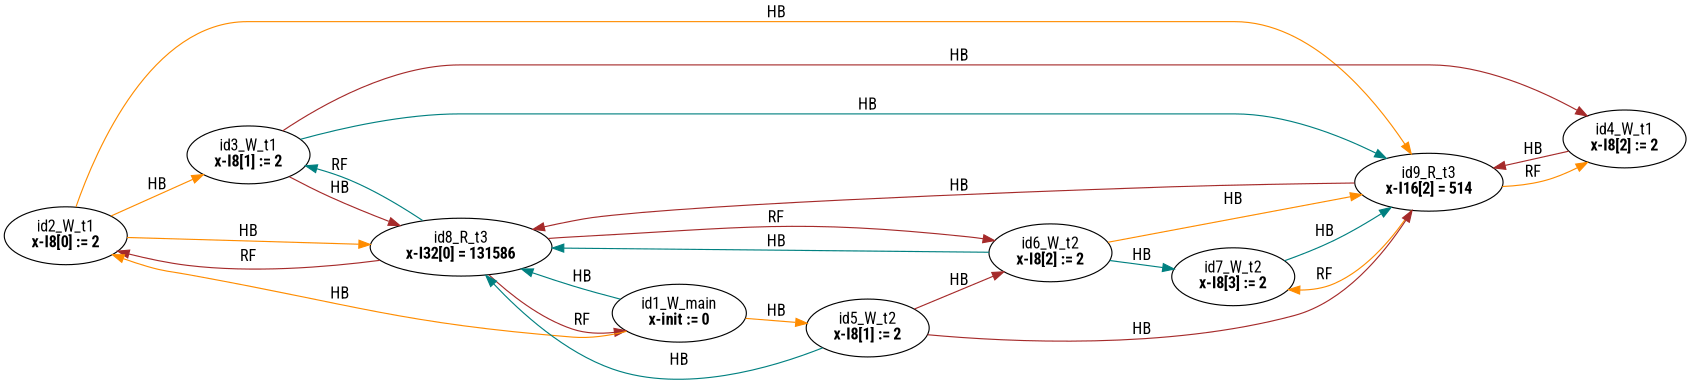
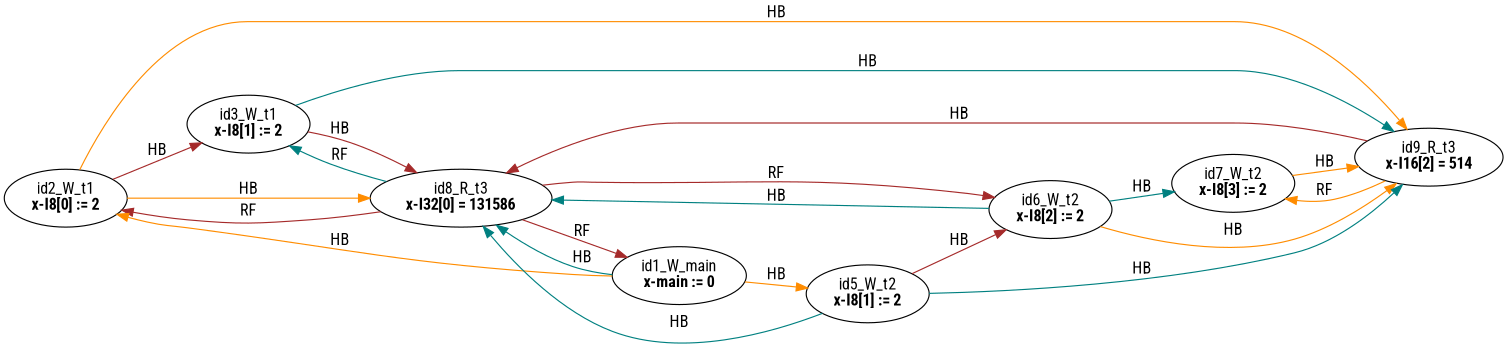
  digraph {
    fontname="Roboto Condensed"
    rankdir=LR
    splines=true
    node [fontname="Roboto Condensed"]
    edge [color=brown fontname="Roboto Condensed"]
    n1 [label=<id2_W_t1<br/><B>x-I8[0] := 2</B>>]
    n2 [label=<id3_W_t1<br/><B>x-I8[1] := 2</B>>]
    n3 [label=<id8_R_t3<br/><B>x-I32[0] = 131586</B>>]
    n4 [label=<id9_R_t3<br/><B>x-I16[2] = 514</B>>]
-   n5 [label=<id4_W_t1<br/><B>x-I8[2] := 2</B>>]
    n6 [label=<id6_W_t2<br/><B>x-I8[2] := 2</B>>]
-   n7 [label=<id1_W_main<br/><B>x-init := 0</B>>]
+   n7 [label=<id1_W_main<br/><B>x-main := 0</B>>]
    n8 [label=<id7_W_t2<br/><B>x-I8[3] := 2</B>>]
    n9 [label=<id5_W_t2<br/><B>x-I8[1] := 2</B>>]
-   n1 -> n2 [color=darkorange label=HB]
+   n1 -> n2 [label=HB]
    n1 -> n3 [color=darkorange label=HB]
    n1 -> n4 [color=darkorange label=HB]
    n2 -> n3 [label=HB]
    n2 -> n4 [color=teal label=HB]
-   n2 -> n5 [label=HB]
    n3 -> n1 [label=RF]
    n3 -> n2 [color=teal label=RF]
    n3 -> n6 [label=RF]
    n3 -> n7 [label=RF]
    n4 -> n3 [label=HB]
-   n4 -> n5 [color=darkorange label=RF]
    n4 -> n8 [color=darkorange label=RF]
-   n5 -> n4 [label=HB]
    n6 -> n3 [color=teal label=HB]
    n6 -> n4 [color=darkorange label=HB]
    n6 -> n8 [color=teal label=HB]
    n7 -> n1 [color=darkorange label=HB]
    n7 -> n3 [color=teal label=HB]
    n7 -> n9 [color=darkorange label=HB]
-   n8 -> n4 [color=teal label=HB]
+   n8 -> n4 [color=darkorange label=HB]
    n9 -> n3 [color=teal label=HB]
-   n9 -> n4 [label=HB]
+   n9 -> n4 [color=teal label=HB]
    n9 -> n6 [label=HB]
  }
